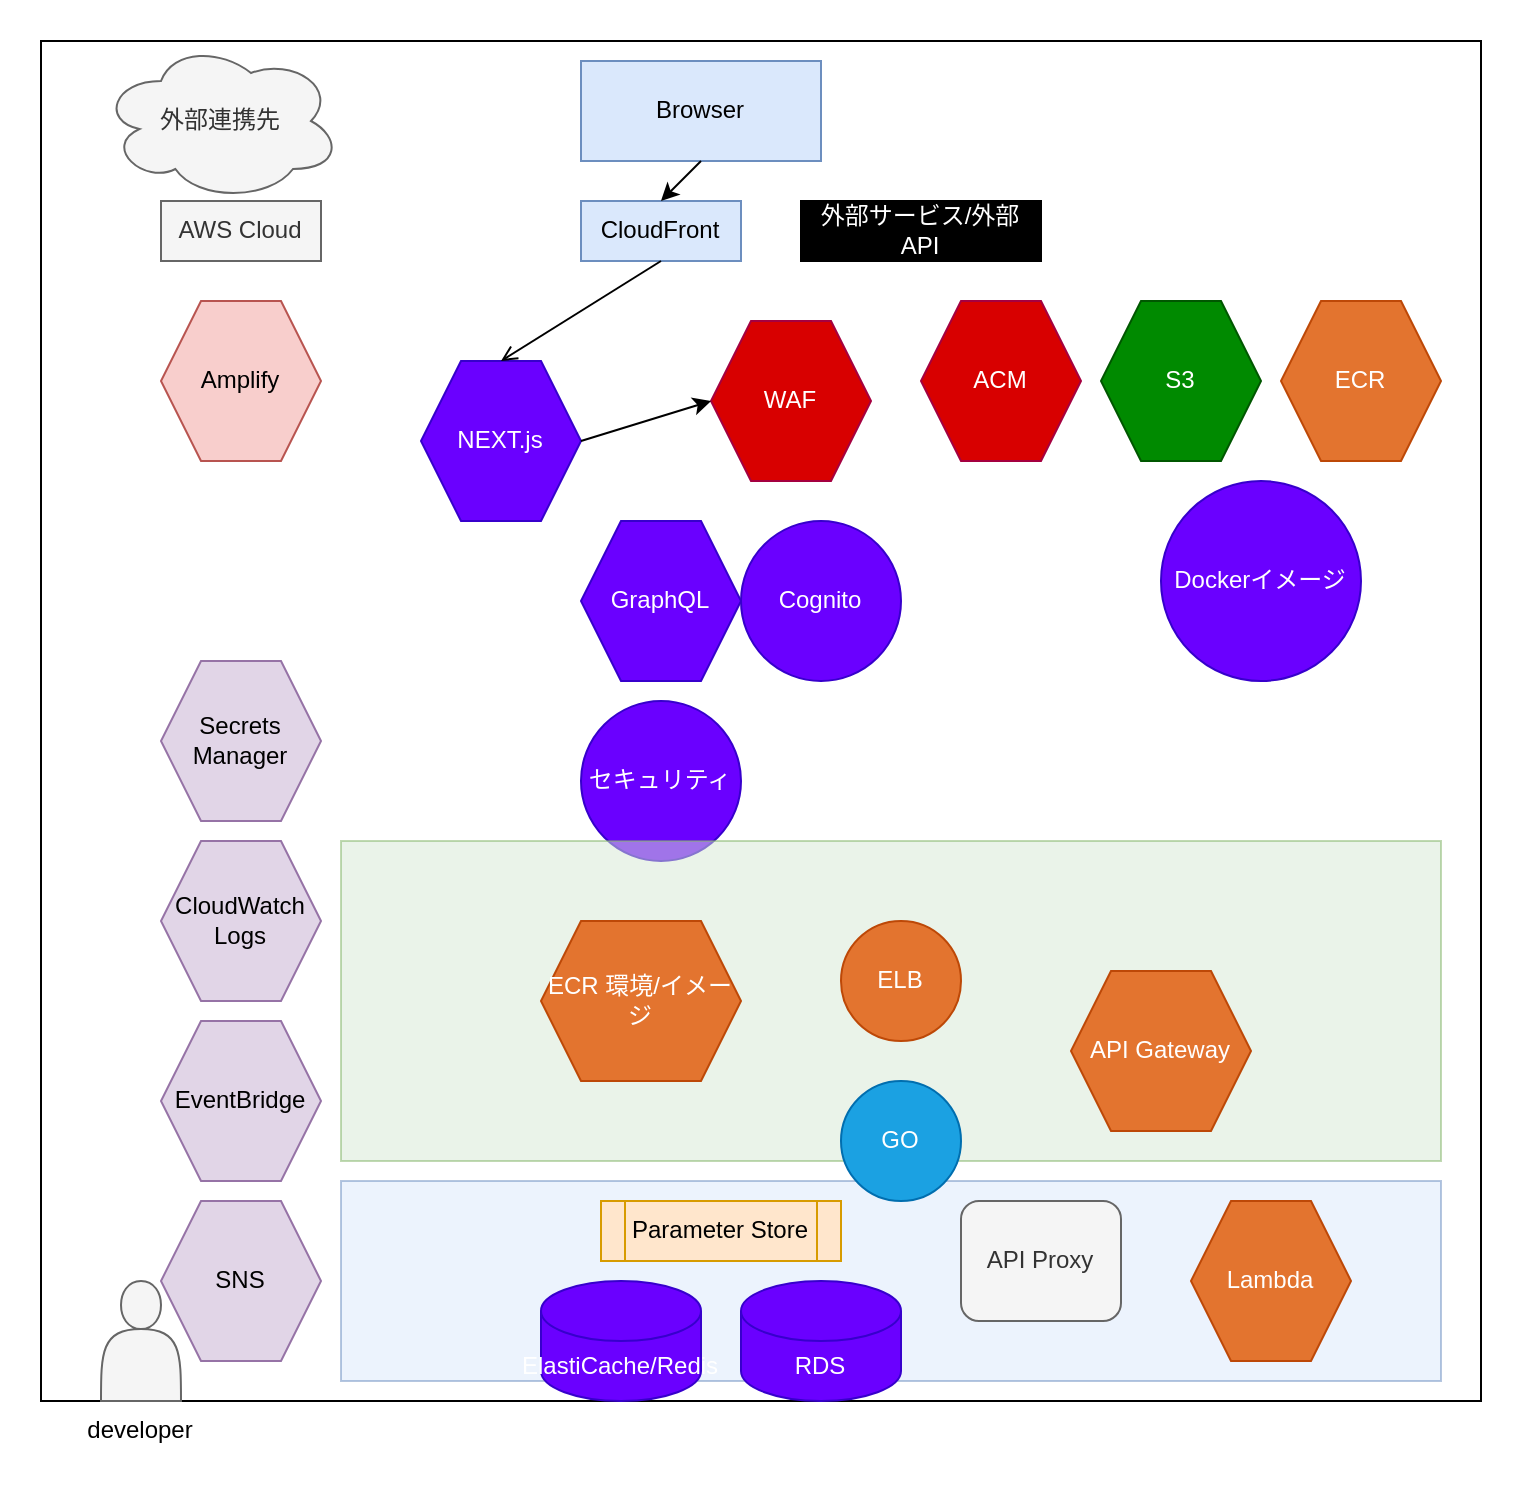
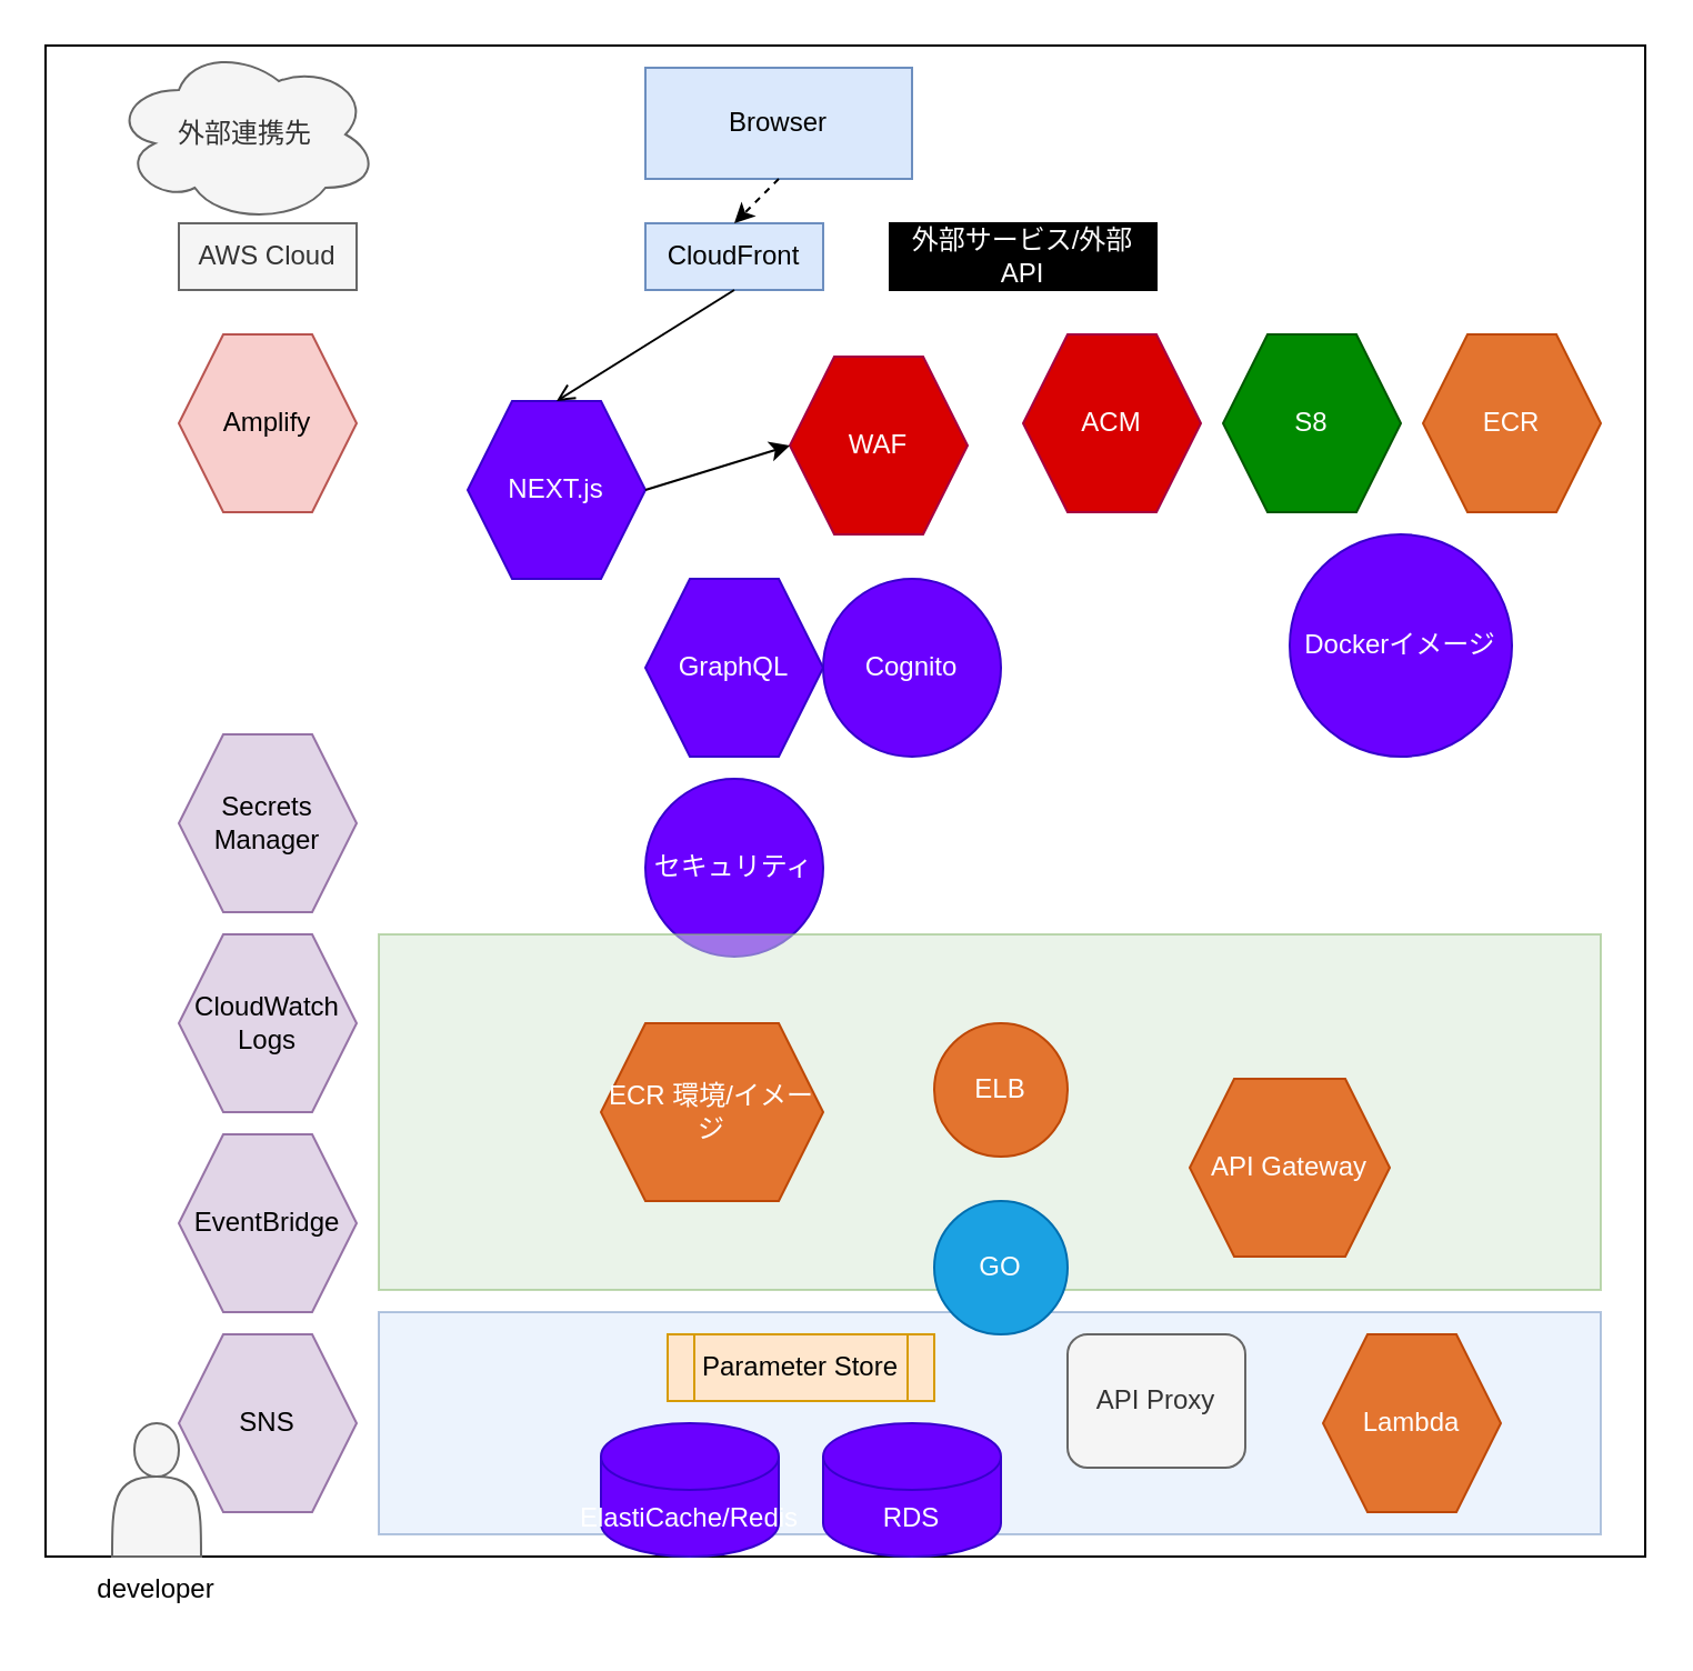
  <mxCell id="0" />
  <mxCell id="1" parent="0" />
  <mxCell id="2" value="" style="rounded=0;whiteSpace=wrap;html=1;fillColor=none;strokeWidth=1;" vertex="1" parent="1"><mxGeometry x="20" y="20" width="720" height="680" as="geometry" /></mxCell>
  <mxCell id="3" value="Browser" style="rounded=0;whiteSpace=wrap;html=1;fillColor=#dae8fc;strokeColor=#6c8ebf;align=center;" vertex="1" parent="1"><mxGeometry x="290" y="30" width="120" height="50" as="geometry" /></mxCell>
  <mxCell id="4" value="AWS Cloud" style="rounded=0;whiteSpace=wrap;html=1;fillColor=#f5f5f5;strokeColor=#666666;fontColor=#333333;" vertex="1" parent="1"><mxGeometry x="80" y="100" width="80" height="30" as="geometry" /></mxCell>
  <mxCell id="5" value="CloudFront" style="rounded=0;whiteSpace=wrap;html=1;fillColor=#dae8fc;strokeColor=#6c8ebf;" vertex="1" parent="1"><mxGeometry x="290" y="100" width="80" height="30" as="geometry" /></mxCell>
  <mxCell id="6" value="外部サービス/外部API" style="rounded=0;whiteSpace=wrap;html=1;fillColor=#000000;strokeColor=#000000;fontColor=#FFFFFF;" vertex="1" parent="1"><mxGeometry x="400" y="100" width="120" height="30" as="geometry" /></mxCell>
  <mxCell id="7" value="Amplify" style="shape=hexagon;perimeter=hexagonPerimeter2;whiteSpace=wrap;html=1;fixedSize=1;fillColor=#f8cecc;strokeColor=#b85450;" vertex="1" parent="1"><mxGeometry x="80" y="150" width="80" height="80" as="geometry" /></mxCell>
  <mxCell id="8" value="Secrets Manager" style="shape=hexagon;perimeter=hexagonPerimeter2;whiteSpace=wrap;html=1;fixedSize=1;fillColor=#e1d5e7;strokeColor=#9673a6;" vertex="1" parent="1"><mxGeometry x="80" y="330" width="80" height="80" as="geometry" /></mxCell>
  <mxCell id="9" value="CloudWatch Logs" style="shape=hexagon;perimeter=hexagonPerimeter2;whiteSpace=wrap;html=1;fixedSize=1;fillColor=#e1d5e7;strokeColor=#9673a6;" vertex="1" parent="1"><mxGeometry x="80" y="420" width="80" height="80" as="geometry" /></mxCell>
  <mxCell id="10" value="EventBridge" style="shape=hexagon;perimeter=hexagonPerimeter2;whiteSpace=wrap;html=1;fixedSize=1;fillColor=#e1d5e7;strokeColor=#9673a6;" vertex="1" parent="1"><mxGeometry x="80" y="510" width="80" height="80" as="geometry" /></mxCell>
  <mxCell id="11" value="SNS" style="shape=hexagon;perimeter=hexagonPerimeter2;whiteSpace=wrap;html=1;fixedSize=1;fillColor=#e1d5e7;strokeColor=#9673a6;" vertex="1" parent="1"><mxGeometry x="80" y="600" width="80" height="80" as="geometry" /></mxCell>
  <mxCell id="12" value="NEXT.js" style="shape=hexagon;perimeter=hexagonPerimeter2;whiteSpace=wrap;html=1;fixedSize=1;fillColor=#6a00ff;strokeColor=#3700CC;fontColor=#ffffff;" vertex="1" parent="1"><mxGeometry x="210" y="180" width="80" height="80" as="geometry" /></mxCell>
  <mxCell id="13" value="GraphQL" style="shape=hexagon;perimeter=hexagonPerimeter2;whiteSpace=wrap;html=1;fixedSize=1;fillColor=#6a00ff;strokeColor=#3700CC;fontColor=#ffffff;" vertex="1" parent="1"><mxGeometry x="290" y="260" width="80" height="80" as="geometry" /></mxCell>
  <mxCell id="14" value="セキュリティ" style="ellipse;whiteSpace=wrap;html=1;fillColor=#6a00ff;strokeColor=#3700CC;fontColor=#ffffff;" vertex="1" parent="1"><mxGeometry x="290" y="350" width="80" height="80" as="geometry" /></mxCell>
  <mxCell id="15" value="WAF" style="shape=hexagon;perimeter=hexagonPerimeter2;whiteSpace=wrap;html=1;fixedSize=1;fillColor=#d80000;strokeColor=#A50040;fontColor=#ffffff;" vertex="1" parent="1"><mxGeometry x="355" y="160" width="80" height="80" as="geometry" /></mxCell>
  <mxCell id="16" value="ACM" style="shape=hexagon;perimeter=hexagonPerimeter2;whiteSpace=wrap;html=1;fixedSize=1;fillColor=#d80000;strokeColor=#A50040;fontColor=#ffffff;" vertex="1" parent="1"><mxGeometry x="460" y="150" width="80" height="80" as="geometry" /></mxCell>
- <mxCell id="17" value="S3" style="shape=hexagon;perimeter=hexagonPerimeter2;whiteSpace=wrap;html=1;fixedSize=1;fillColor=#008a00;strokeColor=#005700;fontColor=#ffffff;" vertex="1" parent="1"><mxGeometry x="550" y="150" width="80" height="80" as="geometry" /></mxCell>
+ <mxCell id="17" value="S8" style="shape=hexagon;perimeter=hexagonPerimeter2;whiteSpace=wrap;html=1;fixedSize=1;fillColor=#008a00;strokeColor=#005700;fontColor=#ffffff;" vertex="1" parent="1"><mxGeometry x="550" y="150" width="80" height="80" as="geometry" /></mxCell>
  <mxCell id="18" value="ECR" style="shape=hexagon;perimeter=hexagonPerimeter2;whiteSpace=wrap;html=1;fixedSize=1;fillColor=#e3742f;strokeColor=#BD4807;fontColor=#ffffff;" vertex="1" parent="1"><mxGeometry x="640" y="150" width="80" height="80" as="geometry" /></mxCell>
  <mxCell id="19" value="Cognito" style="ellipse;whiteSpace=wrap;html=1;fillColor=#6a00ff;strokeColor=#3700CC;fontColor=#ffffff;" vertex="1" parent="1"><mxGeometry x="370" y="260" width="80" height="80" as="geometry" /></mxCell>
  <mxCell id="20" value="Dockerイメージ" style="ellipse;whiteSpace=wrap;html=1;fillColor=#6a00ff;strokeColor=#3700CC;fontColor=#ffffff;" vertex="1" parent="1"><mxGeometry x="580" y="240" width="100" height="100" as="geometry" /></mxCell>
  <mxCell id="21" value="" style="rounded=0;whiteSpace=wrap;html=1;fillColor=#d5e8d4;strokeColor=#82b366;opacity=50;" vertex="1" parent="1"><mxGeometry x="170" y="420" width="550" height="160" as="geometry" /></mxCell>
  <mxCell id="22" value="" style="rounded=0;whiteSpace=wrap;html=1;fillColor=#dae8fc;strokeColor=#6c8ebf;opacity=50;" vertex="1" parent="1"><mxGeometry x="170" y="590" width="550" height="100" as="geometry" /></mxCell>
  <mxCell id="23" value="ECR 環境/イメージ" style="shape=hexagon;perimeter=hexagonPerimeter2;whiteSpace=wrap;html=1;fixedSize=1;fillColor=#e3742f;strokeColor=#BD4807;fontColor=#ffffff;" vertex="1" parent="1"><mxGeometry x="270" y="460" width="100" height="80" as="geometry" /></mxCell>
  <mxCell id="24" value="ELB" style="ellipse;whiteSpace=wrap;html=1;aspect=fixed;fillColor=#e3742f;strokeColor=#BD4807;fontColor=#ffffff;" vertex="1" parent="1"><mxGeometry x="420" y="460" width="60" height="60" as="geometry" /></mxCell>
  <mxCell id="25" value="API Gateway" style="shape=hexagon;perimeter=hexagonPerimeter2;whiteSpace=wrap;html=1;fixedSize=1;fillColor=#e3742f;strokeColor=#BD4807;fontColor=#ffffff;" vertex="1" parent="1"><mxGeometry x="535" y="485" width="90" height="80" as="geometry" /></mxCell>
  <mxCell id="26" value="GO" style="ellipse;whiteSpace=wrap;html=1;fillColor=#1ba1e2;strokeColor=#006EAF;fontColor=#ffffff;" vertex="1" parent="1"><mxGeometry x="420" y="540" width="60" height="60" as="geometry" /></mxCell>
  <mxCell id="27" value="Parameter Store" style="shape=process;whiteSpace=wrap;html=1;backgroundOutline=1;fillColor=#ffe6cc;strokeColor=#d79b00;" vertex="1" parent="1"><mxGeometry x="300" y="600" width="120" height="30" as="geometry" /></mxCell>
  <mxCell id="28" value="ElastiCache/Redis" style="shape=cylinder3;whiteSpace=wrap;html=1;boundedLbl=1;backgroundOutline=1;size=15;fillColor=#6a00ff;strokeColor=#3700CC;fontColor=#ffffff;" vertex="1" parent="1"><mxGeometry x="270" y="640" width="80" height="60" as="geometry" /></mxCell>
  <mxCell id="29" value="RDS" style="shape=cylinder3;whiteSpace=wrap;html=1;boundedLbl=1;backgroundOutline=1;size=15;fillColor=#6a00ff;strokeColor=#3700CC;fontColor=#ffffff;" vertex="1" parent="1"><mxGeometry x="370" y="640" width="80" height="60" as="geometry" /></mxCell>
  <mxCell id="30" value="API Proxy" style="rounded=1;whiteSpace=wrap;html=1;fillColor=#f5f5f5;strokeColor=#666666;fontColor=#333333;" vertex="1" parent="1"><mxGeometry x="480" y="600" width="80" height="60" as="geometry" /></mxCell>
  <mxCell id="31" value="Lambda" style="shape=hexagon;perimeter=hexagonPerimeter2;whiteSpace=wrap;html=1;fixedSize=1;fillColor=#e3742f;strokeColor=#BD4807;fontColor=#ffffff;" vertex="1" parent="1"><mxGeometry x="595" y="600" width="80" height="80" as="geometry" /></mxCell>
- <mxCell id="32" value="" style="endArrow=classic;html=1;exitX=0.5;exitY=1;exitDx=0;exitDy=0;entryX=0.5;entryY=0;entryDx=0;entryDy=0;" edge="1" parent="1" source="3" target="5"><mxGeometry width="50" height="50" relative="1" as="geometry"><mxPoint x="360" y="340" as="sourcePoint" /><mxPoint x="410" y="290" as="targetPoint" /></mxGeometry></mxCell>
+ <mxCell id="32" value="" style="endArrow=classic;html=1;exitX=0.5;exitY=1;exitDx=0;exitDy=0;entryX=0.5;entryY=0;entryDx=0;entryDy=0;dashed=1;" edge="1" parent="1" source="3" target="5"><mxGeometry width="50" height="50" relative="1" as="geometry"><mxPoint x="360" y="340" as="sourcePoint" /><mxPoint x="410" y="290" as="targetPoint" /></mxGeometry></mxCell>
  <mxCell id="33" value="" style="endArrow=open;html=1;exitX=0.5;exitY=1;exitDx=0;exitDy=0;entryX=0.5;entryY=0;entryDx=0;entryDy=0;" edge="1" parent="1" source="5" target="12"><mxGeometry width="50" height="50" relative="1" as="geometry"><mxPoint x="360" y="340" as="sourcePoint" /><mxPoint x="410" y="290" as="targetPoint" /></mxGeometry></mxCell>
  <mxCell id="34" value="" style="endArrow=classic;html=1;exitX=1;exitY=0.5;exitDx=0;exitDy=0;entryX=0;entryY=0.5;entryDx=0;entryDy=0;" edge="1" parent="1" source="12" target="15"><mxGeometry width="50" height="50" relative="1" as="geometry"><mxPoint x="360" y="340" as="sourcePoint" /><mxPoint x="410" y="290" as="targetPoint" /></mxGeometry></mxCell>
  <mxCell id="35" value="外部連携先" style="ellipse;shape=cloud;whiteSpace=wrap;html=1;fillColor=#f5f5f5;strokeColor=#666666;fontColor=#333333;" vertex="1" parent="1"><mxGeometry x="50" y="20" width="120" height="80" as="geometry" /></mxCell>
  <mxCell id="36" value="" style="shape=actor;whiteSpace=wrap;html=1;fillColor=#f5f5f5;strokeColor=#666666;fontColor=#333333;" vertex="1" parent="1"><mxGeometry x="50" y="640" width="40" height="60" as="geometry" /></mxCell>
  <mxCell id="37" value="developer" style="text;html=1;strokeColor=none;fillColor=none;align=center;verticalAlign=middle;whiteSpace=wrap;rounded=0;" vertex="1" parent="1"><mxGeometry x="40" y="700" width="60" height="30" as="geometry" /></mxCell>
